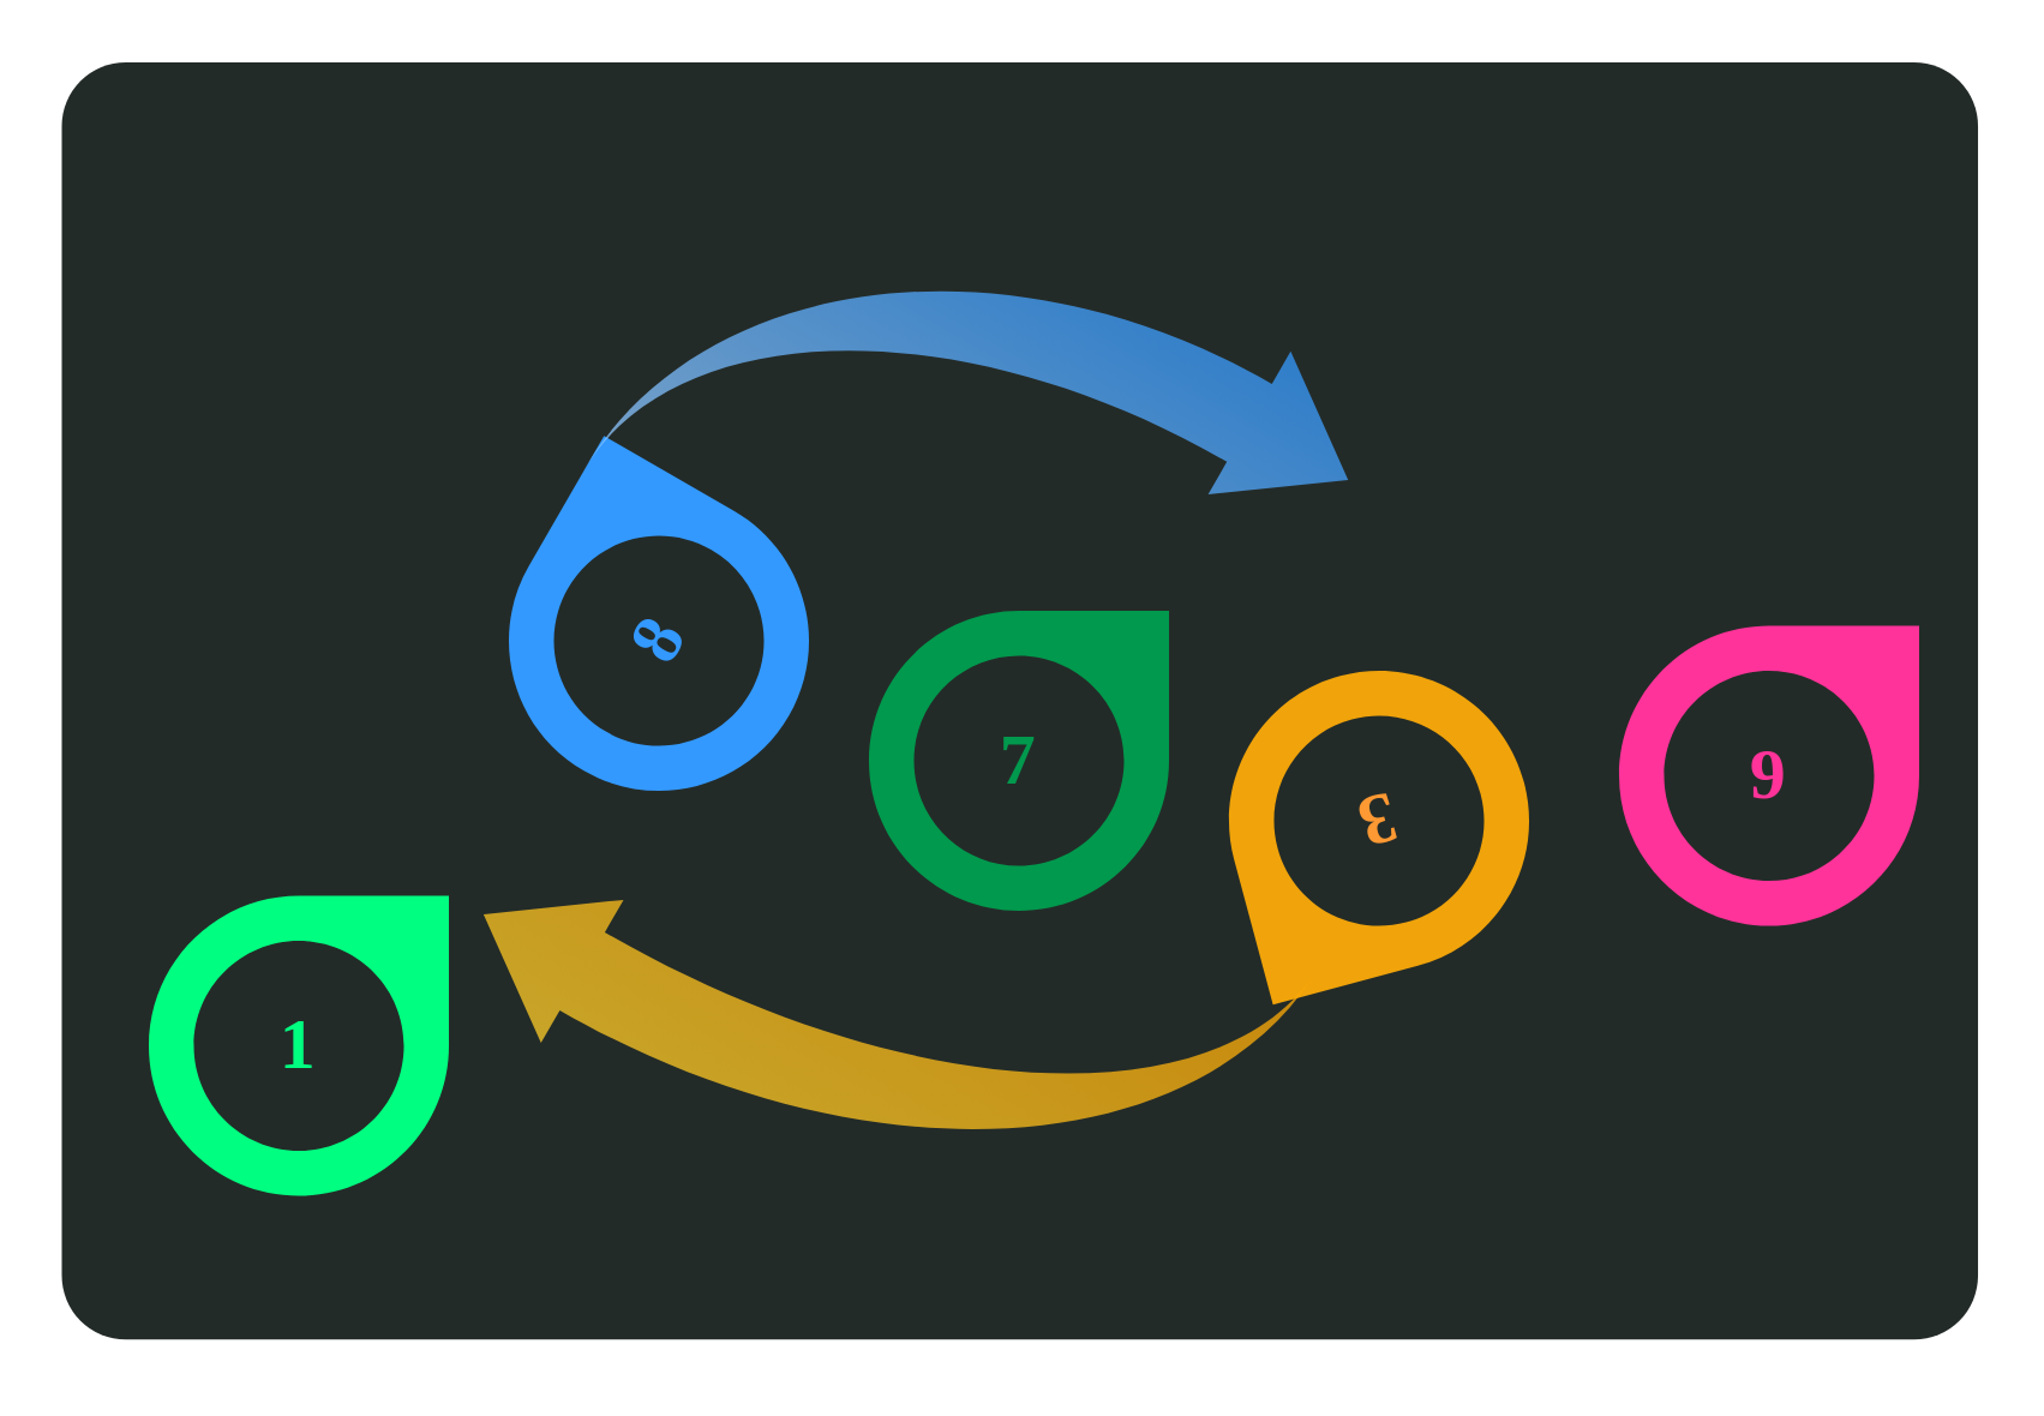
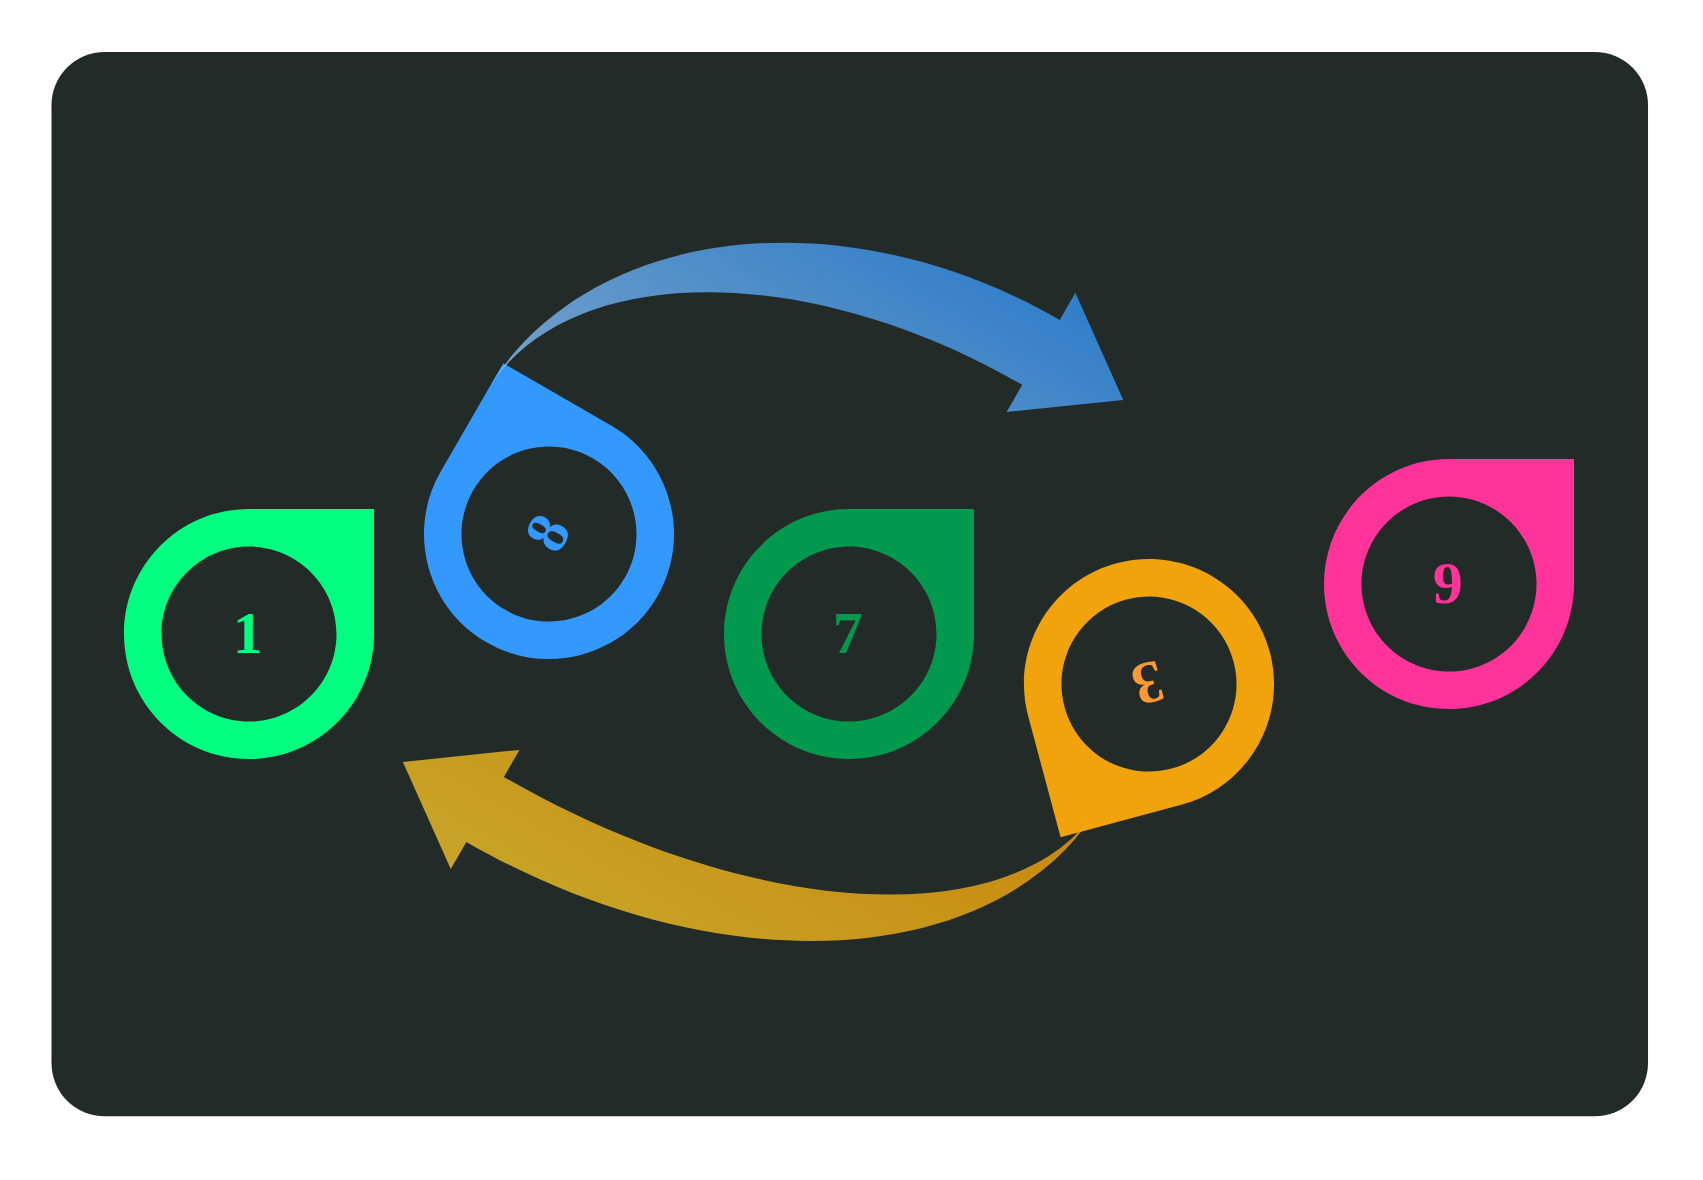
  <mxCell id="0" />
  <mxCell id="1" parent="0" />
  <mxCell id="2" value="" style="rounded=1;whiteSpace=wrap;html=1;fillColor=#232b28;arcSize=5;fontColor=#2a2b2e;glass=0;shadow=0;strokeColor=none;" vertex="1" parent="1"><mxGeometry x="20" y="20.26" width="638.61" height="425.74" as="geometry" /></mxCell>
  <mxCell id="3" value="7" style="verticalLabelPosition=middle;verticalAlign=middle;html=1;shape=mxgraph.infographic.circularCallout;dy=15;fillColor=#00994D;strokeColor=none;labelPosition=center;align=center;fontColor=#00994D;fontStyle=1;fontSize=24;whiteSpace=wrap;fontFamily=Aptos;" vertex="1" parent="1"><mxGeometry x="289" y="203.13" width="100" height="100" as="geometry" /></mxCell>
  <mxCell id="4" value="8" style="verticalLabelPosition=middle;verticalAlign=middle;html=1;shape=mxgraph.infographic.circularCallout;dy=15;fillColor=#3399FF;strokeColor=none;labelPosition=center;align=center;fontColor=#3399FF;fontStyle=1;fontSize=24;whiteSpace=wrap;fontFamily=Aptos;rotation=-60;" vertex="1" parent="1"><mxGeometry x="169" y="163.13" width="100" height="100" as="geometry" /></mxCell>
- <mxCell id="5" value="1" style="verticalLabelPosition=middle;verticalAlign=middle;html=1;shape=mxgraph.infographic.circularCallout;dy=15;fillColor=#00FF80;strokeColor=none;labelPosition=center;align=center;fontColor=#00FF80;fontStyle=1;fontSize=24;whiteSpace=wrap;fontFamily=Aptos;" vertex="1" parent="1"><mxGeometry x="49" y="298.13" width="100" height="100" as="geometry" /></mxCell>
+ <mxCell id="5" value="1" style="verticalLabelPosition=middle;verticalAlign=middle;html=1;shape=mxgraph.infographic.circularCallout;dy=15;fillColor=#00FF80;strokeColor=none;labelPosition=center;align=center;fontColor=#00FF80;fontStyle=1;fontSize=24;whiteSpace=wrap;fontFamily=Aptos;" vertex="1" parent="1"><mxGeometry x="49" y="203.13" width="100" height="100" as="geometry" /></mxCell>
  <mxCell id="6" value="3" style="verticalLabelPosition=middle;verticalAlign=middle;html=1;shape=mxgraph.infographic.circularCallout;dy=15;fillColor=#f0a30a;strokeColor=none;labelPosition=center;align=center;fontStyle=1;fontSize=24;whiteSpace=wrap;fontColor=#FF9933;fontFamily=Aptos;rotation=-195;" vertex="1" parent="1"><mxGeometry x="409" y="223.13" width="100" height="100" as="geometry" /></mxCell>
- <mxCell id="7" value="9" style="verticalLabelPosition=middle;verticalAlign=middle;html=1;shape=mxgraph.infographic.circularCallout;dy=15;fillColor=#FF3399;strokeColor=none;labelPosition=center;align=center;fontColor=#FF3399;fontStyle=1;fontSize=24;whiteSpace=wrap;fontFamily=Aptos;" vertex="1" parent="1"><mxGeometry x="539" y="208.13" width="100" height="100" as="geometry" /></mxCell>
+ <mxCell id="7" value="9" style="verticalLabelPosition=middle;verticalAlign=middle;html=1;shape=mxgraph.infographic.circularCallout;dy=15;fillColor=#FF3399;strokeColor=none;labelPosition=center;align=center;fontColor=#FF3399;fontStyle=1;fontSize=24;whiteSpace=wrap;fontFamily=Aptos;" vertex="1" parent="1"><mxGeometry x="529" y="183.13" width="100" height="100" as="geometry" /></mxCell>
  <mxCell id="8" value="" style="html=1;shadow=0;dashed=0;align=center;verticalAlign=middle;shape=mxgraph.arrows2.jumpInArrow;dy=15;dx=38;arrowHead=55;rotation=30;fillColor=#99CCFF;gradientColor=#3399FF;strokeColor=none;gradientDirection=north;opacity=75;" vertex="1" parent="1"><mxGeometry x="216.72" y="69.8" width="222.28" height="153.33" as="geometry" /></mxCell>
  <mxCell id="9" value="" style="html=1;shadow=0;dashed=0;align=center;verticalAlign=middle;shape=mxgraph.arrows2.jumpInArrow;dy=15;dx=38;arrowHead=55;rotation=120;fillColor=#ffcd28;gradientColor=#ffa500;strokeColor=none;direction=south;opacity=75;" vertex="1" parent="1"><mxGeometry x="216.72" y="199.19" width="153.33" height="250" as="geometry" /></mxCell>
